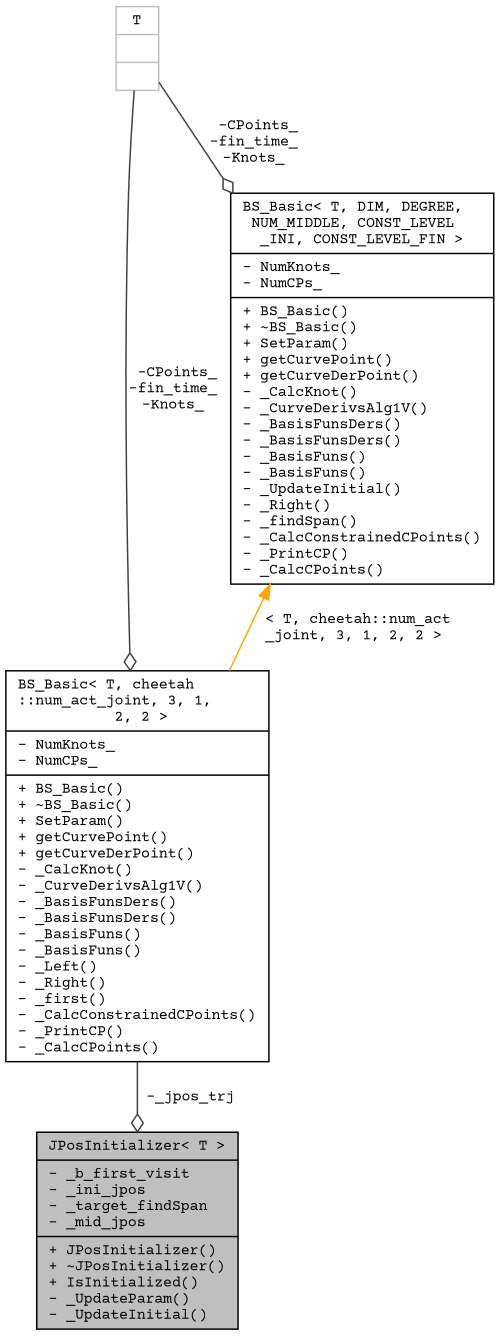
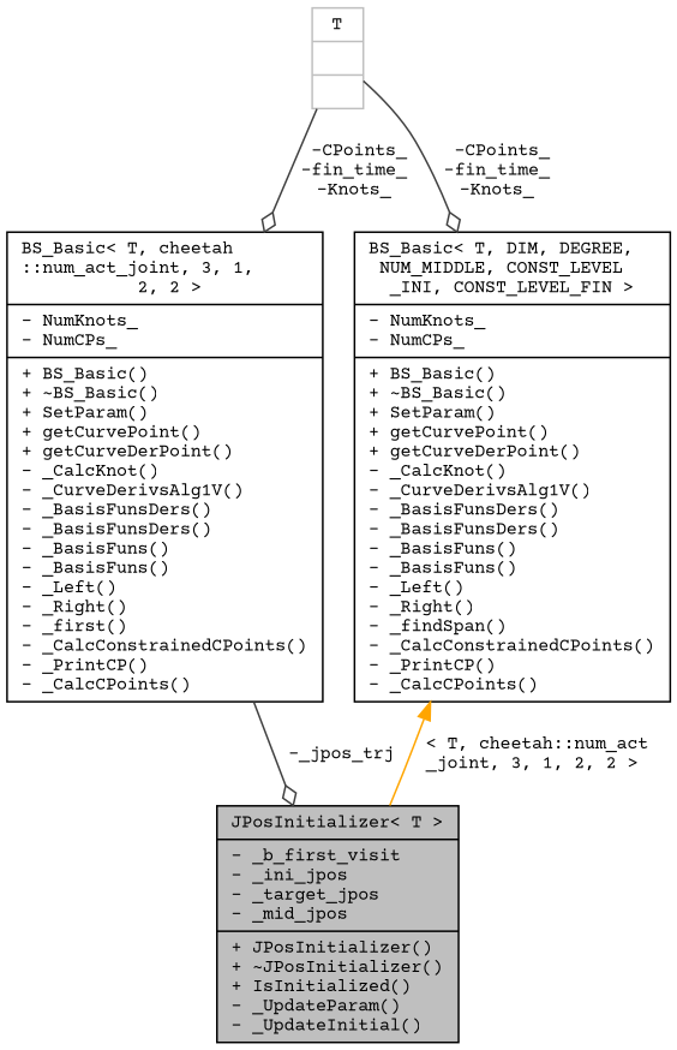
  digraph {
    fontname="Courier Prime"
    node [color=black fillcolor=white fontname="Courier Prime" fontsize=10 shape=record style=filled]
    edge [arrowhead=odiamond color=grey25 fontname="Courier Prime" fontsize=10 labelfontname=FreeSans labelfontsize=10 style=solid]
-   n1 [fillcolor=grey75 fontcolor=black height=0.2 label="{JPosInitializer\< T \>\n|- _b_first_visit\l- _ini_jpos\l- _target_findSpan\l- _mid_jpos\l|+ JPosInitializer()\l+ ~JPosInitializer()\l+ IsInitialized()\l- _UpdateParam()\l- _UpdateInitial()\l}" width=0.4]
+   n1 [fillcolor=grey75 fontcolor=black height=0.2 label="{JPosInitializer\< T \>\n|- _b_first_visit\l- _ini_jpos\l- _target_jpos\l- _mid_jpos\l|+ JPosInitializer()\l+ ~JPosInitializer()\l+ IsInitialized()\l- _UpdateParam()\l- _UpdateInitial()\l}" width=0.4]
    n2 [height=0.2 label="{BS_Basic\< T, cheetah\l::num_act_joint, 3, 1,\l 2, 2 \>\n|- NumKnots_\l- NumCPs_\l|+ BS_Basic()\l+ ~BS_Basic()\l+ SetParam()\l+ getCurvePoint()\l+ getCurveDerPoint()\l- _CalcKnot()\l- _CurveDerivsAlg1V()\l- _BasisFunsDers()\l- _BasisFunsDers()\l- _BasisFuns()\l- _BasisFuns()\l- _Left()\l- _Right()\l- _first()\l- _CalcConstrainedCPoints()\l- _PrintCP()\l- _CalcCPoints()\l}" width=0.4]
    n3 [color=grey75 height=0.2 label="{T\n||}" width=0.4]
-   n4 [height=0.2 label="{BS_Basic\< T, DIM, DEGREE,\l NUM_MIDDLE, CONST_LEVEL\l_INI, CONST_LEVEL_FIN \>\n|- NumKnots_\l- NumCPs_\l|+ BS_Basic()\l+ ~BS_Basic()\l+ SetParam()\l+ getCurvePoint()\l+ getCurveDerPoint()\l- _CalcKnot()\l- _CurveDerivsAlg1V()\l- _BasisFunsDers()\l- _BasisFunsDers()\l- _BasisFuns()\l- _BasisFuns()\l- _UpdateInitial()\l- _Right()\l- _findSpan()\l- _CalcConstrainedCPoints()\l- _PrintCP()\l- _CalcCPoints()\l}" width=0.4]
+   n4 [height=0.2 label="{BS_Basic\< T, DIM, DEGREE,\l NUM_MIDDLE, CONST_LEVEL\l_INI, CONST_LEVEL_FIN \>\n|- NumKnots_\l- NumCPs_\l|+ BS_Basic()\l+ ~BS_Basic()\l+ SetParam()\l+ getCurvePoint()\l+ getCurveDerPoint()\l- _CalcKnot()\l- _CurveDerivsAlg1V()\l- _BasisFunsDers()\l- _BasisFunsDers()\l- _BasisFuns()\l- _BasisFuns()\l- _Left()\l- _Right()\l- _findSpan()\l- _CalcConstrainedCPoints()\l- _PrintCP()\l- _CalcCPoints()\l}" width=0.4]
    n2 -> n1 [label=" -_jpos_trj"]
    n3 -> n2 [label=" -CPoints_\n-fin_time_\n-Knots_"]
    n3 -> n4 [label=" -CPoints_\n-fin_time_\n-Knots_"]
-   n4 -> n2 [color=orange dir=back label=" \< T, cheetah::num_act\l_joint, 3, 1, 2, 2 \>" arrowhead=""]
+   n4 -> n1 [color=orange dir=back label=" \< T, cheetah::num_act\l_joint, 3, 1, 2, 2 \>" arrowhead=""]
  }
